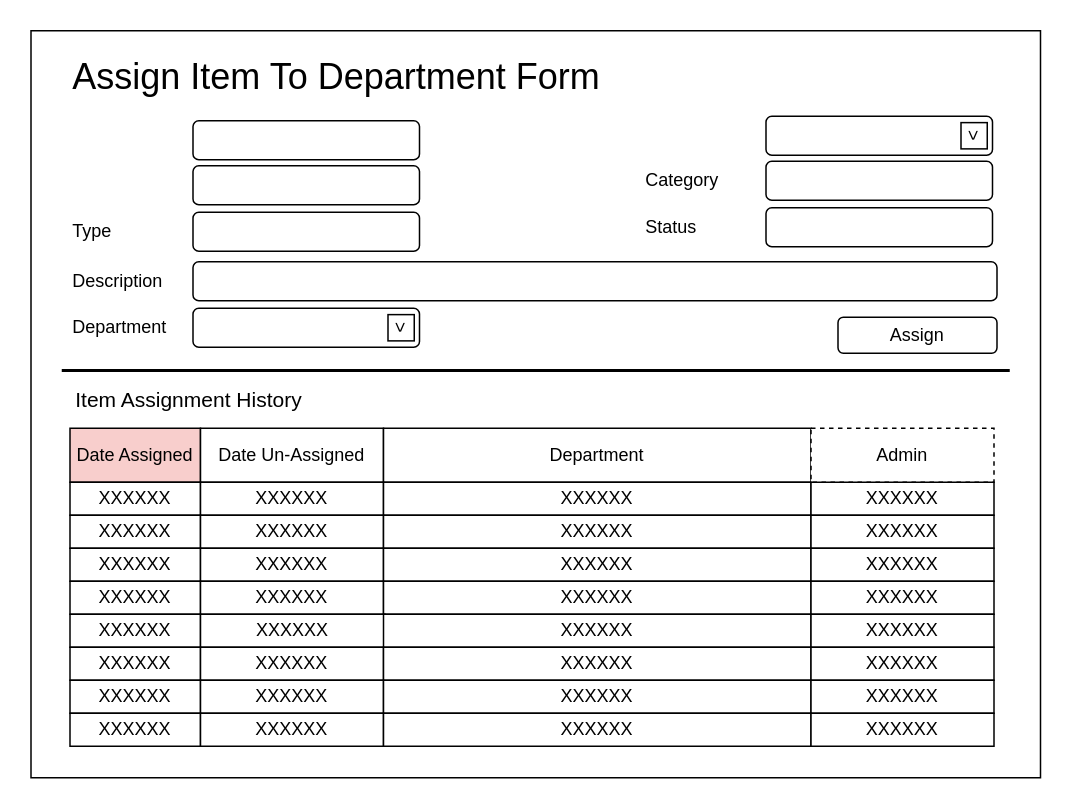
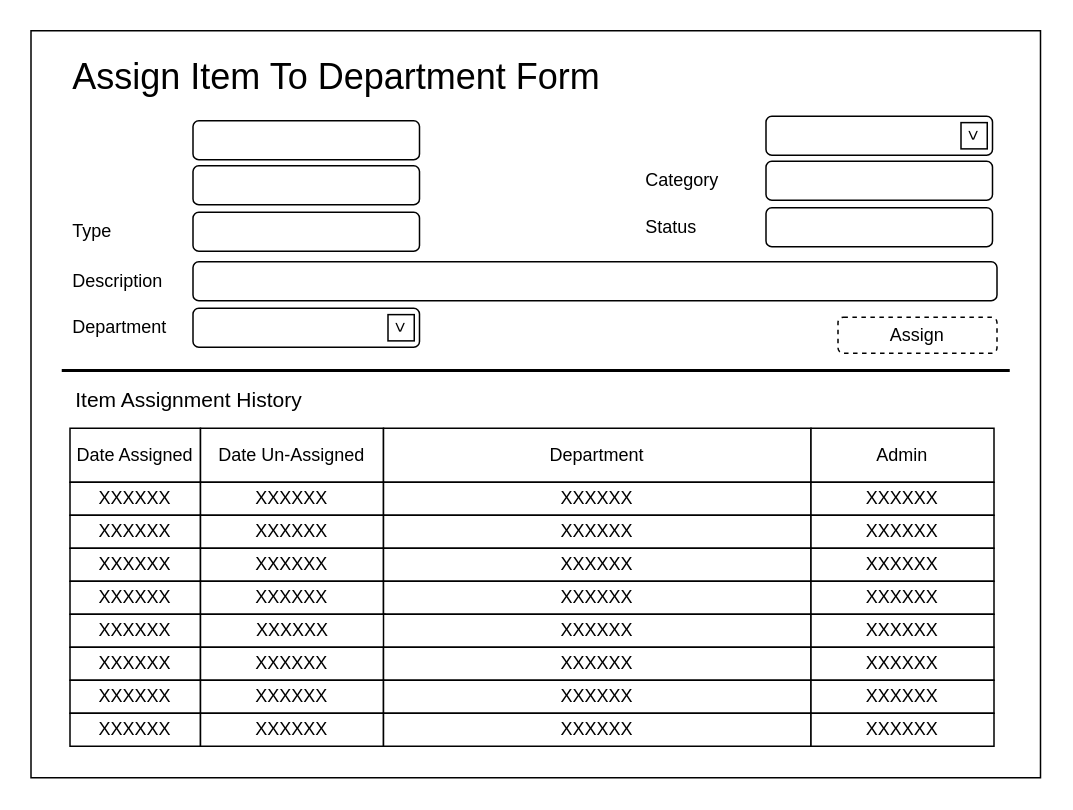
  <mxCell id="0" />
  <mxCell id="1" parent="0" />
  <mxCell id="2" value="" style="rounded=0;whiteSpace=wrap;html=1;" parent="1" vertex="1"><mxGeometry x="20" y="20" width="673" height="498" as="geometry" /></mxCell>
  <mxCell id="3" value="" style="rounded=1;whiteSpace=wrap;html=1;" parent="1" vertex="1"><mxGeometry x="128" y="80" width="151" height="26" as="geometry" /></mxCell>
  <mxCell id="4" value="" style="rounded=1;whiteSpace=wrap;html=1;" parent="1" vertex="1"><mxGeometry x="128" y="110" width="151" height="26" as="geometry" /></mxCell>
  <mxCell id="5" value="" style="rounded=1;whiteSpace=wrap;html=1;" parent="1" vertex="1"><mxGeometry x="510" y="77" width="151" height="26" as="geometry" /></mxCell>
  <mxCell id="6" value="Category" style="text;html=1;strokeColor=none;fillColor=none;align=left;verticalAlign=middle;whiteSpace=wrap;rounded=0;" parent="1" vertex="1"><mxGeometry x="428" y="110" width="74" height="20" as="geometry" /></mxCell>
  <mxCell id="7" value="" style="rounded=1;whiteSpace=wrap;html=1;" parent="1" vertex="1"><mxGeometry x="510" y="107" width="151" height="26" as="geometry" /></mxCell>
  <mxCell id="8" value="Type" style="text;html=1;strokeColor=none;fillColor=none;align=left;verticalAlign=middle;whiteSpace=wrap;rounded=0;" parent="1" vertex="1"><mxGeometry x="46" y="144" width="74" height="20" as="geometry" /></mxCell>
  <mxCell id="9" value="" style="rounded=1;whiteSpace=wrap;html=1;" parent="1" vertex="1"><mxGeometry x="128" y="141" width="151" height="26" as="geometry" /></mxCell>
  <mxCell id="10" value="Description" style="text;html=1;strokeColor=none;fillColor=none;align=left;verticalAlign=middle;whiteSpace=wrap;rounded=0;" parent="1" vertex="1"><mxGeometry x="46" y="177" width="74" height="20" as="geometry" /></mxCell>
  <mxCell id="11" value="" style="rounded=1;whiteSpace=wrap;html=1;" parent="1" vertex="1"><mxGeometry x="128" y="174" width="536" height="26" as="geometry" /></mxCell>
  <mxCell id="12" value="Status" style="text;html=1;strokeColor=none;fillColor=none;align=left;verticalAlign=middle;whiteSpace=wrap;rounded=0;" parent="1" vertex="1"><mxGeometry x="428" y="141" width="74" height="20" as="geometry" /></mxCell>
  <mxCell id="13" value="" style="rounded=1;whiteSpace=wrap;html=1;" parent="1" vertex="1"><mxGeometry x="510" y="138" width="151" height="26" as="geometry" /></mxCell>
  <mxCell id="14" value="&amp;gt;" style="whiteSpace=wrap;html=1;aspect=fixed;align=center;rotation=90;" parent="1" vertex="1"><mxGeometry x="640" y="81.25" width="17.5" height="17.5" as="geometry" /></mxCell>
- <mxCell id="15" value="Assign" style="rounded=1;whiteSpace=wrap;html=1;" parent="1" vertex="1"><mxGeometry x="558" y="211" width="106" height="24" as="geometry" /></mxCell>
+ <mxCell id="15" value="Assign" style="rounded=1;whiteSpace=wrap;html=1;dashed=1;" parent="1" vertex="1"><mxGeometry x="558" y="211" width="106" height="24" as="geometry" /></mxCell>
  <mxCell id="16" value="" style="rounded=0;whiteSpace=wrap;html=1;" parent="1" vertex="1"><mxGeometry x="41" y="246" width="631" height="1" as="geometry" /></mxCell>
  <mxCell id="17" value="&lt;font style=&quot;font-size: 24px&quot;&gt;Assign Item To Department Form&lt;/font&gt;" style="text;html=1;strokeColor=none;fillColor=none;align=left;verticalAlign=middle;whiteSpace=wrap;rounded=0;" parent="1" vertex="1"><mxGeometry x="46" y="41" width="438" height="20" as="geometry" /></mxCell>
  <mxCell id="18" value="&lt;font style=&quot;font-size: 14px&quot;&gt;Item Assignment History&lt;/font&gt;" style="text;html=1;strokeColor=none;fillColor=none;align=left;verticalAlign=middle;whiteSpace=wrap;rounded=0;" parent="1" vertex="1"><mxGeometry x="48" y="256" width="416" height="20" as="geometry" /></mxCell>
- <mxCell id="19" value="Date Assigned" style="rounded=0;whiteSpace=wrap;html=1;fillColor=#f8cecc;" parent="1" vertex="1"><mxGeometry x="46" y="285" width="87" height="36" as="geometry" /></mxCell>
+ <mxCell id="19" value="Date Assigned" style="rounded=0;whiteSpace=wrap;html=1;" parent="1" vertex="1"><mxGeometry x="46" y="285" width="87" height="36" as="geometry" /></mxCell>
  <mxCell id="20" value="Date Un-Assigned" style="rounded=0;whiteSpace=wrap;html=1;" parent="1" vertex="1"><mxGeometry x="133" y="285" width="122" height="36" as="geometry" /></mxCell>
  <mxCell id="21" value="Department" style="rounded=0;whiteSpace=wrap;html=1;" parent="1" vertex="1"><mxGeometry x="255" y="285" width="285" height="36" as="geometry" /></mxCell>
- <mxCell id="22" value="Admin" style="rounded=0;whiteSpace=wrap;html=1;dashed=1;" parent="1" vertex="1"><mxGeometry x="540" y="285" width="122" height="36" as="geometry" /></mxCell>
+ <mxCell id="22" value="Admin" style="rounded=0;whiteSpace=wrap;html=1;" parent="1" vertex="1"><mxGeometry x="540" y="285" width="122" height="36" as="geometry" /></mxCell>
  <mxCell id="23" value="XXXXXX" style="rounded=0;whiteSpace=wrap;html=1;" parent="1" vertex="1"><mxGeometry x="46" y="321" width="87" height="22" as="geometry" /></mxCell>
  <mxCell id="24" value="XXXXXX" style="rounded=0;whiteSpace=wrap;html=1;" parent="1" vertex="1"><mxGeometry x="133" y="321" width="122" height="22" as="geometry" /></mxCell>
  <mxCell id="25" value="XXXXXX" style="rounded=0;whiteSpace=wrap;html=1;" parent="1" vertex="1"><mxGeometry x="255" y="321" width="285" height="22" as="geometry" /></mxCell>
  <mxCell id="26" value="XXXXXX" style="rounded=0;whiteSpace=wrap;html=1;" parent="1" vertex="1"><mxGeometry x="540" y="321" width="122" height="22" as="geometry" /></mxCell>
  <mxCell id="27" value="XXXXXX" style="rounded=0;whiteSpace=wrap;html=1;" parent="1" vertex="1"><mxGeometry x="46" y="343" width="87" height="22" as="geometry" /></mxCell>
  <mxCell id="28" value="XXXXXX" style="rounded=0;whiteSpace=wrap;html=1;" parent="1" vertex="1"><mxGeometry x="133" y="343" width="122" height="22" as="geometry" /></mxCell>
  <mxCell id="29" value="XXXXXX" style="rounded=0;whiteSpace=wrap;html=1;" parent="1" vertex="1"><mxGeometry x="255" y="343" width="285" height="22" as="geometry" /></mxCell>
  <mxCell id="30" value="XXXXXX" style="rounded=0;whiteSpace=wrap;html=1;" parent="1" vertex="1"><mxGeometry x="540" y="343" width="122" height="22" as="geometry" /></mxCell>
  <mxCell id="31" value="XXXXXX" style="rounded=0;whiteSpace=wrap;html=1;" parent="1" vertex="1"><mxGeometry x="46" y="365" width="87" height="22" as="geometry" /></mxCell>
  <mxCell id="32" value="XXXXXX" style="rounded=0;whiteSpace=wrap;html=1;" parent="1" vertex="1"><mxGeometry x="133" y="365" width="122" height="22" as="geometry" /></mxCell>
  <mxCell id="33" value="XXXXXX" style="rounded=0;whiteSpace=wrap;html=1;" parent="1" vertex="1"><mxGeometry x="255" y="365" width="285" height="22" as="geometry" /></mxCell>
  <mxCell id="34" value="XXXXXX" style="rounded=0;whiteSpace=wrap;html=1;" parent="1" vertex="1"><mxGeometry x="540" y="365" width="122" height="22" as="geometry" /></mxCell>
  <mxCell id="35" value="XXXXXX" style="rounded=0;whiteSpace=wrap;html=1;" parent="1" vertex="1"><mxGeometry x="46" y="387" width="87" height="22" as="geometry" /></mxCell>
  <mxCell id="36" value="XXXXXX" style="rounded=0;whiteSpace=wrap;html=1;" parent="1" vertex="1"><mxGeometry x="133" y="387" width="122" height="22" as="geometry" /></mxCell>
  <mxCell id="37" value="XXXXXX" style="rounded=0;whiteSpace=wrap;html=1;" parent="1" vertex="1"><mxGeometry x="255" y="387" width="285" height="22" as="geometry" /></mxCell>
  <mxCell id="38" value="XXXXXX" style="rounded=0;whiteSpace=wrap;html=1;" parent="1" vertex="1"><mxGeometry x="540" y="387" width="122" height="22" as="geometry" /></mxCell>
  <mxCell id="39" value="XXXXXX" style="rounded=0;whiteSpace=wrap;html=1;" parent="1" vertex="1"><mxGeometry x="46" y="409" width="87" height="22" as="geometry" /></mxCell>
  <mxCell id="40" value="XXXXXX" style="rounded=0;whiteSpace=wrap;html=1;" parent="1" vertex="1"><mxGeometry x="133" y="409" width="123" height="22" as="geometry" /></mxCell>
  <mxCell id="41" value="XXXXXX" style="rounded=0;whiteSpace=wrap;html=1;" parent="1" vertex="1"><mxGeometry x="255" y="409" width="285" height="22" as="geometry" /></mxCell>
  <mxCell id="42" value="XXXXXX" style="rounded=0;whiteSpace=wrap;html=1;" parent="1" vertex="1"><mxGeometry x="540" y="409" width="122" height="22" as="geometry" /></mxCell>
  <mxCell id="43" value="XXXXXX" style="rounded=0;whiteSpace=wrap;html=1;" parent="1" vertex="1"><mxGeometry x="46" y="431" width="87" height="22" as="geometry" /></mxCell>
  <mxCell id="44" value="XXXXXX" style="rounded=0;whiteSpace=wrap;html=1;" parent="1" vertex="1"><mxGeometry x="133" y="431" width="122" height="22" as="geometry" /></mxCell>
  <mxCell id="45" value="XXXXXX" style="rounded=0;whiteSpace=wrap;html=1;" parent="1" vertex="1"><mxGeometry x="255" y="431" width="285" height="22" as="geometry" /></mxCell>
  <mxCell id="46" value="XXXXXX" style="rounded=0;whiteSpace=wrap;html=1;" parent="1" vertex="1"><mxGeometry x="540" y="431" width="122" height="22" as="geometry" /></mxCell>
  <mxCell id="47" value="XXXXXX" style="rounded=0;whiteSpace=wrap;html=1;" parent="1" vertex="1"><mxGeometry x="46" y="453" width="87" height="22" as="geometry" /></mxCell>
  <mxCell id="48" value="XXXXXX" style="rounded=0;whiteSpace=wrap;html=1;" parent="1" vertex="1"><mxGeometry x="133" y="453" width="122" height="22" as="geometry" /></mxCell>
  <mxCell id="49" value="XXXXXX" style="rounded=0;whiteSpace=wrap;html=1;" parent="1" vertex="1"><mxGeometry x="255" y="453" width="285" height="22" as="geometry" /></mxCell>
  <mxCell id="50" value="XXXXXX" style="rounded=0;whiteSpace=wrap;html=1;" parent="1" vertex="1"><mxGeometry x="540" y="453" width="122" height="22" as="geometry" /></mxCell>
  <mxCell id="51" value="XXXXXX" style="rounded=0;whiteSpace=wrap;html=1;" parent="1" vertex="1"><mxGeometry x="46" y="475" width="87" height="22" as="geometry" /></mxCell>
  <mxCell id="52" value="XXXXXX" style="rounded=0;whiteSpace=wrap;html=1;" parent="1" vertex="1"><mxGeometry x="133" y="475" width="122" height="22" as="geometry" /></mxCell>
  <mxCell id="53" value="XXXXXX" style="rounded=0;whiteSpace=wrap;html=1;" parent="1" vertex="1"><mxGeometry x="255" y="475" width="285" height="22" as="geometry" /></mxCell>
  <mxCell id="54" value="XXXXXX" style="rounded=0;whiteSpace=wrap;html=1;" parent="1" vertex="1"><mxGeometry x="540" y="475" width="122" height="22" as="geometry" /></mxCell>
  <mxCell id="55" value="Department" style="text;html=1;strokeColor=none;fillColor=none;align=left;verticalAlign=middle;whiteSpace=wrap;rounded=0;" vertex="1" parent="1"><mxGeometry x="46" y="208" width="74" height="20" as="geometry" /></mxCell>
  <mxCell id="56" value="" style="rounded=1;whiteSpace=wrap;html=1;" vertex="1" parent="1"><mxGeometry x="128" y="205" width="151" height="26" as="geometry" /></mxCell>
  <mxCell id="57" value="&amp;gt;" style="whiteSpace=wrap;html=1;aspect=fixed;align=center;rotation=90;" vertex="1" parent="1"><mxGeometry x="258" y="209.25" width="17.5" height="17.5" as="geometry" /></mxCell>
